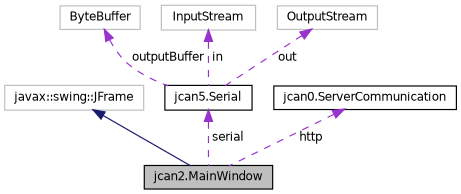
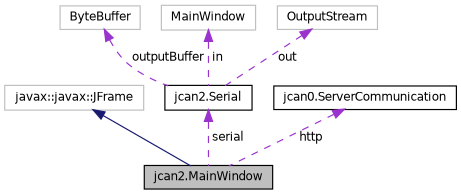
  digraph {
    node [color=grey75 fillcolor=white fontname=Helvetica fontsize=10 shape=record style=filled]
    edge [color=darkorchid3 dir=back fontname=Helvetica fontsize=10 labelfontname=Helvetica labelfontsize=10 style=dashed]
    n1 [color=black fillcolor=grey75 fontcolor=black height=0.2 label="jcan2.MainWindow" width=0.4]
-   n2 [height=0.2 label="javax::swing::JFrame" width=0.4]
-   n3 [color=black height=0.2 label="jcan5.Serial" width=0.4]
+   n2 [height=0.2 label="javax::javax::JFrame" width=0.4]
+   n3 [color=black height=0.2 label="jcan2.Serial" width=0.4]
    n4 [height=0.2 label=ByteBuffer width=0.4]
-   n5 [height=0.2 label=InputStream width=0.4]
+   n5 [height=0.2 label=MainWindow width=0.4]
    n6 [height=0.2 label=OutputStream width=0.4]
    n7 [color=black height=0.2 label="jcan0.ServerCommunication" width=0.4]
    n2 -> n1 [color=midnightblue style=solid]
    n3 -> n1 [label=" serial"]
    n4 -> n3 [label=" outputBuffer"]
    n5 -> n3 [label=" in"]
    n6 -> n3 [label=" out"]
    n7 -> n1 [label=" http"]
  }
